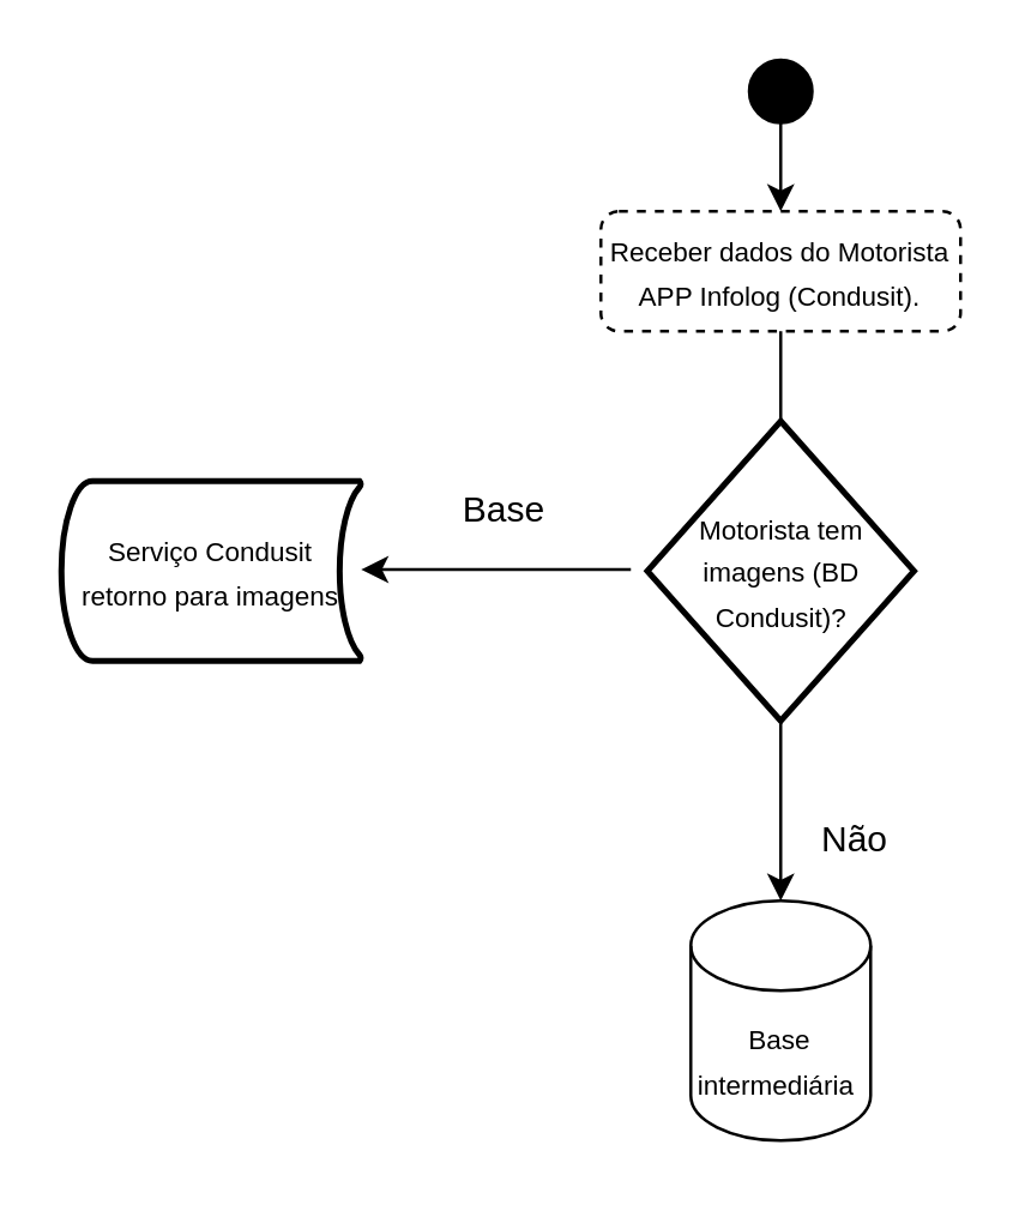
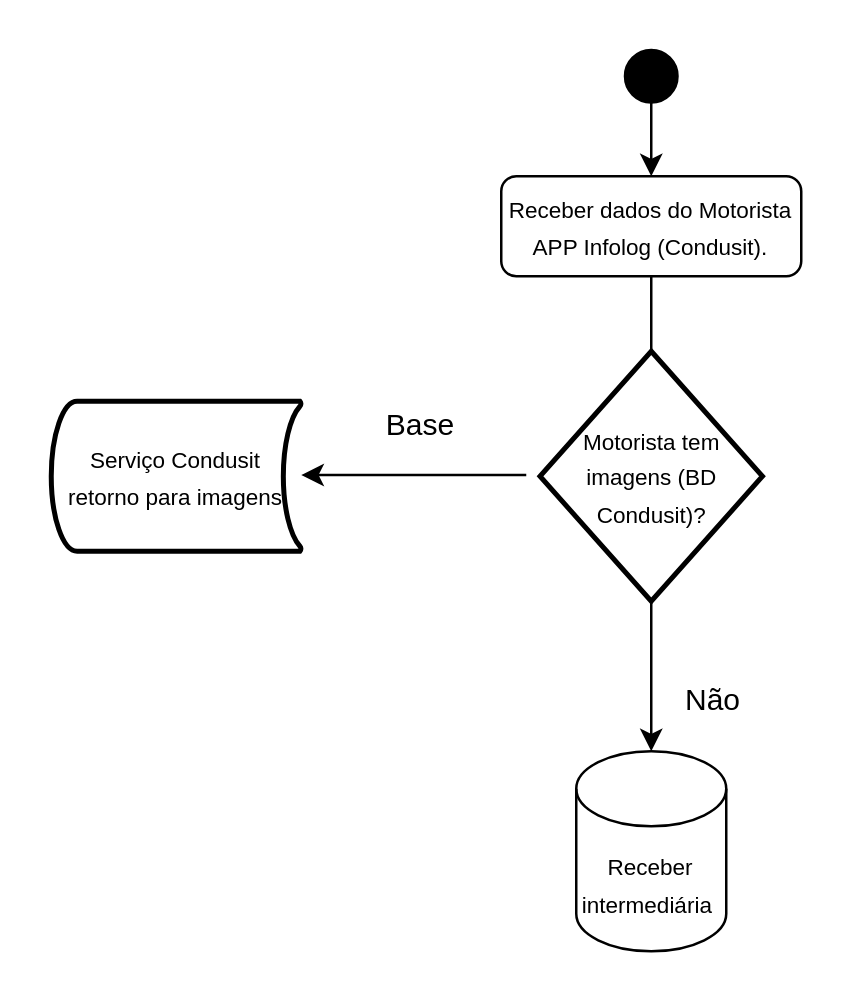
  <mxCell id="0" />
  <mxCell id="1" parent="0" />
- <mxCell id="2" value="&lt;font style=&quot;font-size: 9px&quot;&gt;Receber dados do Motorista APP Infolog (Condusit).&lt;/font&gt;" style="rounded=1;whiteSpace=wrap;html=1;fontSize=12;glass=0;strokeWidth=1;shadow=0;dashed=1;" parent="1" vertex="1"><mxGeometry x="200" y="70" width="120" height="40" as="geometry" /></mxCell>
+ <mxCell id="2" value="&lt;font style=&quot;font-size: 9px&quot;&gt;Receber dados do Motorista APP Infolog (Condusit).&lt;/font&gt;" style="rounded=1;whiteSpace=wrap;html=1;fontSize=12;glass=0;strokeWidth=1;shadow=0;" parent="1" vertex="1"><mxGeometry x="200" y="70" width="120" height="40" as="geometry" /></mxCell>
  <mxCell id="3" value="" style="strokeWidth=2;html=1;shape=mxgraph.flowchart.start_2;whiteSpace=wrap;shadow=0;sketch=0;fillColor=#000000;" vertex="1" parent="1"><mxGeometry x="250" y="20" width="20" height="20" as="geometry" /></mxCell>
  <mxCell id="4" value="&lt;font style=&quot;font-size: 9px&quot;&gt;Serviço Condusit retorno para imagens&lt;/font&gt;" style="strokeWidth=2;html=1;shape=mxgraph.flowchart.stored_data;whiteSpace=wrap;" vertex="1" parent="1"><mxGeometry x="20" y="160" width="100" height="60" as="geometry" /></mxCell>
  <mxCell id="5" value="&lt;font style=&quot;font-size: 9px&quot;&gt;Motorista tem imagens (BD Condusit)?&lt;/font&gt;" style="strokeWidth=2;html=1;shape=mxgraph.flowchart.decision;whiteSpace=wrap;shadow=0;sketch=0;gradientColor=none;fillColor=#FFFFFF;" vertex="1" parent="1"><mxGeometry x="215.5" y="140" width="89" height="100" as="geometry" /></mxCell>
  <mxCell id="6" value="" style="endArrow=classic;html=1;" edge="1" parent="1"><mxGeometry width="50" height="50" relative="1" as="geometry"><mxPoint x="210" y="189.5" as="sourcePoint" /><mxPoint x="120" y="189.5" as="targetPoint" /></mxGeometry></mxCell>
  <mxCell id="7" value="Base" style="text;html=1;strokeColor=none;fillColor=none;align=center;verticalAlign=middle;whiteSpace=wrap;rounded=0;shadow=0;sketch=0;" vertex="1" parent="1"><mxGeometry x="148" y="160" width="40" height="20" as="geometry" /></mxCell>
  <mxCell id="8" value="" style="endArrow=classic;html=1;entryX=0.5;entryY=0;entryDx=0;entryDy=0;exitX=0.5;exitY=1;exitDx=0;exitDy=0;exitPerimeter=0;" edge="1" parent="1" source="3" target="2"><mxGeometry width="50" height="50" relative="1" as="geometry"><mxPoint x="357" y="52" as="sourcePoint" /><mxPoint x="357" y="72" as="targetPoint" /></mxGeometry></mxCell>
  <mxCell id="9" value="" style="endArrow=none;html=1;exitX=0.5;exitY=1;exitDx=0;exitDy=0;" edge="1" parent="1" source="2" target="5"><mxGeometry width="50" height="50" relative="1" as="geometry"><mxPoint x="312" y="120" as="sourcePoint" /><mxPoint x="312" y="150" as="targetPoint" /></mxGeometry></mxCell>
  <mxCell id="10" value="" style="endArrow=classic;html=1;exitX=0.5;exitY=1;exitDx=0;exitDy=0;exitPerimeter=0;" edge="1" parent="1" source="5"><mxGeometry width="50" height="50" relative="1" as="geometry"><mxPoint x="310" y="260" as="sourcePoint" /><mxPoint x="260" y="300" as="targetPoint" /></mxGeometry></mxCell>
- <mxCell id="11" value="&lt;font style=&quot;font-size: 9px&quot;&gt;Base intermediária&amp;nbsp;&lt;/font&gt;" style="shape=cylinder3;whiteSpace=wrap;html=1;boundedLbl=1;backgroundOutline=1;size=15;shadow=0;sketch=0;strokeColor=#000000;fillColor=#FFFFFF;gradientColor=none;" vertex="1" parent="1"><mxGeometry x="230" y="300" width="60" height="80" as="geometry" /></mxCell>
+ <mxCell id="11" value="&lt;font style=&quot;font-size: 9px&quot;&gt;Receber intermediária&amp;nbsp;&lt;/font&gt;" style="shape=cylinder3;whiteSpace=wrap;html=1;boundedLbl=1;backgroundOutline=1;size=15;shadow=0;sketch=0;strokeColor=#000000;fillColor=#FFFFFF;gradientColor=none;" vertex="1" parent="1"><mxGeometry x="230" y="300" width="60" height="80" as="geometry" /></mxCell>
  <mxCell id="12" value="Não" style="text;html=1;strokeColor=none;fillColor=none;align=center;verticalAlign=middle;whiteSpace=wrap;rounded=0;shadow=0;sketch=0;" vertex="1" parent="1"><mxGeometry x="264.5" y="270" width="40" height="20" as="geometry" /></mxCell>
